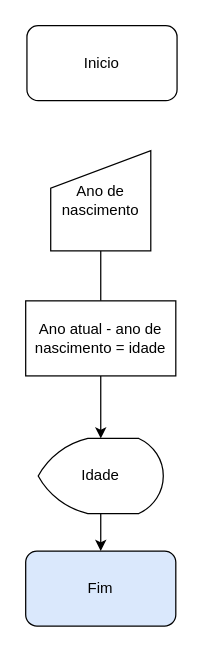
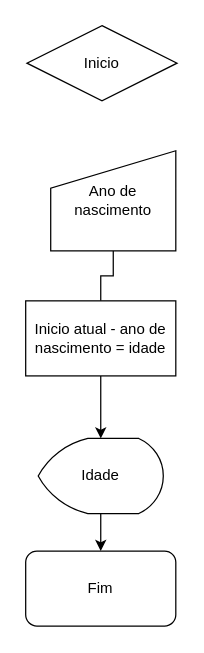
  <mxCell id="0" />
  <mxCell id="1" parent="0" />
- <mxCell id="2" value="Inicio" style="rounded=1;whiteSpace=wrap;html=1;" vertex="1" parent="1"><mxGeometry x="21" y="20" width="120" height="60" as="geometry" /></mxCell>
+ <mxCell id="2" value="Inicio" style="rhombus;whiteSpace=wrap;html=1;" vertex="1" parent="1"><mxGeometry x="21" y="20" width="120" height="60" as="geometry" /></mxCell>
  <mxCell id="3" style="edgeStyle=orthogonalEdgeStyle;rounded=0;orthogonalLoop=1;jettySize=auto;html=1;entryX=0.5;entryY=0;entryDx=0;entryDy=0;endArrow=none;" edge="1" parent="1" source="4" target="6"><mxGeometry relative="1" as="geometry" /></mxCell>
- <mxCell id="4" value="Ano de nascimento" style="shape=manualInput;whiteSpace=wrap;html=1;" vertex="1" parent="1"><mxGeometry x="40" y="120" width="80" height="80" as="geometry" /></mxCell>
+ <mxCell id="4" value="Ano de nascimento" style="shape=manualInput;whiteSpace=wrap;html=1;" vertex="1" parent="1"><mxGeometry x="40" y="120" width="100" height="80" as="geometry" /></mxCell>
  <mxCell id="5" style="edgeStyle=orthogonalEdgeStyle;rounded=0;orthogonalLoop=1;jettySize=auto;html=1;" edge="1" parent="1" source="6" target="8"><mxGeometry relative="1" as="geometry" /></mxCell>
- <mxCell id="6" value="Ano atual - ano de nascimento = idade" style="rounded=0;whiteSpace=wrap;html=1;" vertex="1" parent="1"><mxGeometry x="20" y="240" width="120" height="60" as="geometry" /></mxCell>
+ <mxCell id="6" value="Inicio atual - ano de nascimento = idade" style="rounded=0;whiteSpace=wrap;html=1;" vertex="1" parent="1"><mxGeometry x="20" y="240" width="120" height="60" as="geometry" /></mxCell>
  <mxCell id="7" style="edgeStyle=orthogonalEdgeStyle;rounded=0;orthogonalLoop=1;jettySize=auto;html=1;entryX=0.5;entryY=0;entryDx=0;entryDy=0;" edge="1" parent="1" source="8" target="9"><mxGeometry relative="1" as="geometry" /></mxCell>
  <mxCell id="8" value="Idade" style="strokeWidth=1;html=1;shape=mxgraph.flowchart.display;whiteSpace=wrap;" vertex="1" parent="1"><mxGeometry x="30" y="350" width="100" height="60" as="geometry" /></mxCell>
- <mxCell id="9" value="Fim" style="rounded=1;whiteSpace=wrap;html=1;fillColor=#dae8fc;" vertex="1" parent="1"><mxGeometry x="20" y="440" width="120" height="60" as="geometry" /></mxCell>
+ <mxCell id="9" value="Fim" style="rounded=1;whiteSpace=wrap;html=1;" vertex="1" parent="1"><mxGeometry x="20" y="440" width="120" height="60" as="geometry" /></mxCell>
